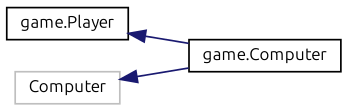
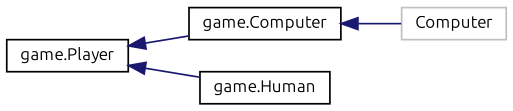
  digraph {
    fontname=Ubuntu
    rankdir=LR
    node [color=black fillcolor=white fontname=Ubuntu fontsize=10 shape=record style=filled]
    edge [color=midnightblue dir=back fontname=Ubuntu fontsize=10 labelfontname=Helvetica labelfontsize=10 style=solid]
    n1 [height=0.2 label="game.Player" width=0.4]
    n2 [height=0.2 label="game.Computer" width=0.4]
+   n3 [height=0.2 label="game.Human" width=0.4]
    n4 [color=grey75 height=0.2 label=Computer width=0.4]
    n1 -> n2
-   n4 -> n2
+   n1 -> n3
+   n2 -> n4
  }
